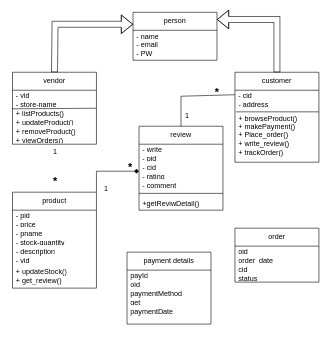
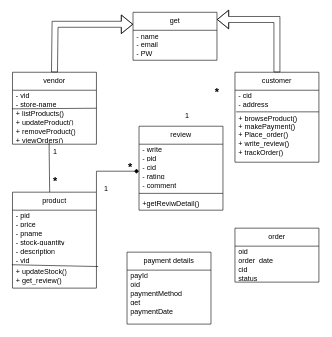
  <mxCell id="0" />
  <mxCell id="1" parent="0" />
  <mxCell id="2" value="vendor" style="swimlane;fontStyle=0;childLayout=stackLayout;horizontal=1;startSize=30;horizontalStack=0;resizeParent=1;resizeParentMax=0;resizeLast=0;collapsible=1;marginBottom=0;whiteSpace=wrap;html=1;" vertex="1" parent="1"><mxGeometry x="20" y="120" width="140" height="120" as="geometry" /></mxCell>
  <mxCell id="3" value="&lt;div&gt;- vid&lt;/div&gt;- store-name" style="text;strokeColor=none;fillColor=none;align=left;verticalAlign=middle;spacingLeft=4;spacingRight=4;overflow=hidden;points=[[0,0.5],[1,0.5]];portConstraint=eastwest;rotatable=0;whiteSpace=wrap;html=1;" vertex="1" parent="2"><mxGeometry y="30" width="140" height="30" as="geometry" /></mxCell>
  <mxCell id="4" value="" style="endArrow=none;html=1;rounded=0;entryX=1;entryY=0.1;entryDx=0;entryDy=0;entryPerimeter=0;exitX=-0.007;exitY=1.133;exitDx=0;exitDy=0;exitPerimeter=0;" edge="1" parent="2"><mxGeometry width="50" height="50" relative="1" as="geometry"><mxPoint x="-0.98" y="60.99" as="sourcePoint" /><mxPoint x="140" y="60" as="targetPoint" /></mxGeometry></mxCell>
  <mxCell id="5" value="+ listProducts()&lt;div&gt;&lt;/div&gt;&lt;div&gt;+ updateProduct()&lt;span style=&quot;color: rgba(0, 0, 0, 0); font-family: monospace; font-size: 0px; text-wrap: nowrap; background-color: initial;&quot;&gt;%3CmxGraphModel%3E%3Croot%3E%3CmxCell%20id%3D%220%22%2F%3E%3CmxCell%20id%3D%221%22%20parent%3D%220%22%2F%3E%3CmxCell%20id%3D%222%22%20value%3D%22%26lt%3Bdiv%26gt%3B-%20vid%26lt%3B%2Fdiv%26gt%3B-%20store-name%22%20style%3D%22text%3BstrokeColor%3Dnone%3BfillColor%3Dnone%3Balign%3Dleft%3BverticalAlign%3Dmiddle%3BspacingLeft%3D4%3BspacingRight%3D4%3Boverflow%3Dhidden%3Bpoints%3D%5B%5B0%2C0.5%5D%2C%5B1%2C0.5%5D%5D%3BportConstraint%3Deastwest%3Brotatable%3D0%3BwhiteSpace%3Dwrap%3Bhtml%3D1%3B%22%20vertex%3D%221%22%20parent%3D%221%22%3E%3CmxGeometry%20x%3D%22139%22%20y%3D%22170%22%20width%3D%22140%22%20height%3D%2230%22%20as%3D%22geometry%22%2F%3E%3C%2FmxCell%3E%3C%2Froot%3E%3C%2FmxGraphModel%3E&lt;/span&gt;&lt;span style=&quot;color: rgba(0, 0, 0, 0); font-family: monospace; font-size: 0px; text-wrap: nowrap; background-color: initial;&quot;&gt;%3CmxGraphModel%3E%3Croot%3E%3CmxCell%20id%3D%220%22%2F%3E%3CmxCell%20id%3D%221%22%20parent%3D%220%22%2F%3E%3CmxCell%20id%3D%222%22%20value%3D%22%26lt%3Bdiv%26gt%3B-%20vid%26lt%3B%2Fdiv%26gt%3B-%20store-name%22%20style%3D%22text%3BstrokeColor%3Dnone%3BfillColor%3Dnone%3Balign%3Dleft%3BverticalAlign%3Dmiddle%3BspacingLeft%3D4%3BspacingRight%3D4%3Boverflow%3Dhidden%3Bpoints%3D%5B%5B0%2C0.5%5D%2C%5B1%2C0.5%5D%5D%3BportConstraint%3Deastwest%3Brotatable%3D0%3BwhiteSpace%3Dwrap%3Bhtml%3D1%3B%22%20vertex%3D%221%22%20parent%3D%221%22%3E%3CmxGeometry%20x%3D%22139%22%20y%3D%22170%22%20width%3D%22140%22%20height%3D%2230%22%20as%3D%22geometry%22%2F%3E%3C%2FmxCell%3E%3C%2Froot%3E%3C%2FmxGraphModel%3E&lt;/span&gt;&lt;/div&gt;" style="text;strokeColor=none;fillColor=none;align=left;verticalAlign=middle;spacingLeft=4;spacingRight=4;overflow=hidden;points=[[0,0.5],[1,0.5]];portConstraint=eastwest;rotatable=0;whiteSpace=wrap;html=1;" vertex="1" parent="2"><mxGeometry y="60" width="140" height="30" as="geometry" /></mxCell>
  <mxCell id="6" value="+ removeProduct()&lt;div&gt;&lt;/div&gt;&lt;div&gt;+ viewOrders()&lt;/div&gt;" style="text;strokeColor=none;fillColor=none;align=left;verticalAlign=middle;spacingLeft=4;spacingRight=4;overflow=hidden;points=[[0,0.5],[1,0.5]];portConstraint=eastwest;rotatable=0;whiteSpace=wrap;html=1;" vertex="1" parent="2"><mxGeometry y="90" width="140" height="30" as="geometry" /></mxCell>
  <mxCell id="7" value="review" style="swimlane;fontStyle=0;childLayout=stackLayout;horizontal=1;startSize=30;horizontalStack=0;resizeParent=1;resizeParentMax=0;resizeLast=0;collapsible=1;marginBottom=0;whiteSpace=wrap;html=1;" vertex="1" parent="1"><mxGeometry x="231" y="210" width="140" height="140" as="geometry" /></mxCell>
  <mxCell id="8" value="- write&lt;div&gt;- pid&lt;/div&gt;" style="text;strokeColor=none;fillColor=none;align=left;verticalAlign=middle;spacingLeft=4;spacingRight=4;overflow=hidden;points=[[0,0.5],[1,0.5]];portConstraint=eastwest;rotatable=0;whiteSpace=wrap;html=1;" vertex="1" parent="7"><mxGeometry y="30" width="140" height="30" as="geometry" /></mxCell>
  <mxCell id="9" value="- cid&lt;div&gt;- rating&lt;/div&gt;" style="text;strokeColor=none;fillColor=none;align=left;verticalAlign=middle;spacingLeft=4;spacingRight=4;overflow=hidden;points=[[0,0.5],[1,0.5]];portConstraint=eastwest;rotatable=0;whiteSpace=wrap;html=1;" vertex="1" parent="7"><mxGeometry y="60" width="140" height="30" as="geometry" /></mxCell>
  <mxCell id="10" value="- comment&lt;div&gt;&lt;br&gt;&lt;/div&gt;" style="text;strokeColor=none;fillColor=none;align=left;verticalAlign=middle;spacingLeft=4;spacingRight=4;overflow=hidden;points=[[0,0.5],[1,0.5]];portConstraint=eastwest;rotatable=0;whiteSpace=wrap;html=1;" vertex="1" parent="7"><mxGeometry y="90" width="140" height="30" as="geometry" /></mxCell>
  <mxCell id="11" value="&lt;div&gt;+getReviwDetail()&lt;/div&gt;&lt;div&gt;&lt;br&gt;&lt;/div&gt;" style="text;strokeColor=none;fillColor=none;align=left;verticalAlign=middle;spacingLeft=4;spacingRight=4;overflow=hidden;points=[[0,0.5],[1,0.5]];portConstraint=eastwest;rotatable=0;whiteSpace=wrap;html=1;" vertex="1" parent="7"><mxGeometry y="120" width="140" height="20" as="geometry" /></mxCell>
  <mxCell id="12" value="" style="endArrow=none;html=1;rounded=0;entryX=1;entryY=0.5;entryDx=0;entryDy=0;exitX=0;exitY=0.5;exitDx=0;exitDy=0;" edge="1" parent="7"><mxGeometry width="50" height="50" relative="1" as="geometry"><mxPoint y="112" as="sourcePoint" /><mxPoint x="140" y="112" as="targetPoint" /></mxGeometry></mxCell>
  <mxCell id="13" value="order" style="swimlane;fontStyle=0;childLayout=stackLayout;horizontal=1;startSize=30;horizontalStack=0;resizeParent=1;resizeParentMax=0;resizeLast=0;collapsible=1;marginBottom=0;whiteSpace=wrap;html=1;" vertex="1" parent="1"><mxGeometry x="391" y="380" width="140" height="90" as="geometry" /></mxCell>
  <mxCell id="14" value="oid&lt;div&gt;order_date&lt;/div&gt;" style="text;strokeColor=none;fillColor=none;align=left;verticalAlign=middle;spacingLeft=4;spacingRight=4;overflow=hidden;points=[[0,0.5],[1,0.5]];portConstraint=eastwest;rotatable=0;whiteSpace=wrap;html=1;" vertex="1" parent="13"><mxGeometry y="30" width="140" height="30" as="geometry" /></mxCell>
  <mxCell id="15" value="cid&lt;div&gt;status&lt;/div&gt;" style="text;strokeColor=none;fillColor=none;align=left;verticalAlign=middle;spacingLeft=4;spacingRight=4;overflow=hidden;points=[[0,0.5],[1,0.5]];portConstraint=eastwest;rotatable=0;whiteSpace=wrap;html=1;" vertex="1" parent="13"><mxGeometry y="60" width="140" height="30" as="geometry" /></mxCell>
  <mxCell id="16" style="edgeStyle=orthogonalEdgeStyle;rounded=0;orthogonalLoop=1;jettySize=auto;html=1;exitX=1;exitY=0;exitDx=0;exitDy=0;entryX=0;entryY=0.5;entryDx=0;entryDy=0;endArrow=diamond;" edge="1" parent="1" source="17" target="9"><mxGeometry relative="1" as="geometry" /></mxCell>
  <mxCell id="17" value="product" style="swimlane;fontStyle=0;childLayout=stackLayout;horizontal=1;startSize=30;horizontalStack=0;resizeParent=1;resizeParentMax=0;resizeLast=0;collapsible=1;marginBottom=0;whiteSpace=wrap;html=1;" vertex="1" parent="1"><mxGeometry x="20" y="320" width="140" height="160" as="geometry" /></mxCell>
  <mxCell id="18" value="- pid&lt;div&gt;- price&lt;/div&gt;" style="text;strokeColor=none;fillColor=none;align=left;verticalAlign=middle;spacingLeft=4;spacingRight=4;overflow=hidden;points=[[0,0.5],[1,0.5]];portConstraint=eastwest;rotatable=0;whiteSpace=wrap;html=1;" vertex="1" parent="17"><mxGeometry y="30" width="140" height="30" as="geometry" /></mxCell>
  <mxCell id="19" value="- pname&lt;div&gt;- stock-quantity&lt;/div&gt;" style="text;strokeColor=none;fillColor=none;align=left;verticalAlign=middle;spacingLeft=4;spacingRight=4;overflow=hidden;points=[[0,0.5],[1,0.5]];portConstraint=eastwest;rotatable=0;whiteSpace=wrap;html=1;" vertex="1" parent="17"><mxGeometry y="60" width="140" height="30" as="geometry" /></mxCell>
  <mxCell id="20" value="- description&lt;div&gt;- vid&lt;/div&gt;" style="text;strokeColor=none;fillColor=none;align=left;verticalAlign=middle;spacingLeft=4;spacingRight=4;overflow=hidden;points=[[0,0.5],[1,0.5]];portConstraint=eastwest;rotatable=0;whiteSpace=wrap;html=1;" vertex="1" parent="17"><mxGeometry y="90" width="140" height="30" as="geometry" /></mxCell>
  <mxCell id="21" value="+ updateStock()&lt;div&gt;+ get_review()&lt;/div&gt;" style="text;strokeColor=none;fillColor=none;align=left;verticalAlign=middle;spacingLeft=4;spacingRight=4;overflow=hidden;points=[[0,0.5],[1,0.5]];portConstraint=eastwest;rotatable=0;whiteSpace=wrap;html=1;" vertex="1" parent="17"><mxGeometry y="120" width="140" height="40" as="geometry" /></mxCell>
+ <mxCell id="22" value="" style="endArrow=none;html=1;rounded=0;exitX=-0.007;exitY=1.033;exitDx=0;exitDy=0;exitPerimeter=0;entryX=1.021;entryY=0.1;entryDx=0;entryDy=0;entryPerimeter=0;" edge="1" parent="17" source="20" target="21"><mxGeometry width="50" height="50" relative="1" as="geometry"><mxPoint x="251" y="80" as="sourcePoint" /><mxPoint x="141" y="120" as="targetPoint" /></mxGeometry></mxCell>
  <mxCell id="23" value="customer" style="swimlane;fontStyle=0;childLayout=stackLayout;horizontal=1;startSize=30;horizontalStack=0;resizeParent=1;resizeParentMax=0;resizeLast=0;collapsible=1;marginBottom=0;whiteSpace=wrap;html=1;" vertex="1" parent="1"><mxGeometry x="391" y="120" width="140" height="150" as="geometry" /></mxCell>
  <mxCell id="24" value="&lt;div&gt;- cid&lt;/div&gt;- address" style="text;strokeColor=none;fillColor=none;align=left;verticalAlign=middle;spacingLeft=4;spacingRight=4;overflow=hidden;points=[[0,0.5],[1,0.5]];portConstraint=eastwest;rotatable=0;whiteSpace=wrap;html=1;" vertex="1" parent="23"><mxGeometry y="30" width="140" height="30" as="geometry" /></mxCell>
  <mxCell id="25" value="+ browseProduct()&lt;div&gt;&lt;/div&gt;&lt;div&gt;+ makePayment()&lt;/div&gt;&lt;div&gt;+ Place_order()&lt;/div&gt;&lt;div&gt;+ write_review()&lt;/div&gt;&lt;div&gt;+ trackOrder()&lt;/div&gt;" style="text;strokeColor=none;fillColor=none;align=left;verticalAlign=middle;spacingLeft=4;spacingRight=4;overflow=hidden;points=[[0,0.5],[1,0.5]];portConstraint=eastwest;rotatable=0;whiteSpace=wrap;html=1;" vertex="1" parent="23"><mxGeometry y="60" width="140" height="90" as="geometry" /></mxCell>
  <mxCell id="26" value="" style="endArrow=none;html=1;rounded=0;entryX=0.014;entryY=0.067;entryDx=0;entryDy=0;entryPerimeter=0;exitX=1;exitY=0.067;exitDx=0;exitDy=0;exitPerimeter=0;" edge="1" parent="23" source="25" target="25"><mxGeometry width="50" height="50" relative="1" as="geometry"><mxPoint x="-120" y="290" as="sourcePoint" /><mxPoint x="-70" y="240" as="targetPoint" /></mxGeometry></mxCell>
- <mxCell id="27" value="person" style="swimlane;fontStyle=0;childLayout=stackLayout;horizontal=1;startSize=30;horizontalStack=0;resizeParent=1;resizeParentMax=0;resizeLast=0;collapsible=1;marginBottom=0;whiteSpace=wrap;html=1;" vertex="1" parent="1"><mxGeometry x="221" y="20" width="140" height="80" as="geometry"><mxRectangle x="280" y="290" width="80" height="30" as="alternateBounds" /></mxGeometry></mxCell>
+ <mxCell id="27" value="get" style="swimlane;fontStyle=0;childLayout=stackLayout;horizontal=1;startSize=30;horizontalStack=0;resizeParent=1;resizeParentMax=0;resizeLast=0;collapsible=1;marginBottom=0;whiteSpace=wrap;html=1;" vertex="1" parent="1"><mxGeometry x="221" y="20" width="140" height="80" as="geometry"><mxRectangle x="280" y="290" width="80" height="30" as="alternateBounds" /></mxGeometry></mxCell>
  <mxCell id="28" value="&lt;div&gt;- name&lt;/div&gt;- email&lt;div&gt;- PW&lt;/div&gt;" style="text;strokeColor=none;fillColor=none;align=left;verticalAlign=middle;spacingLeft=4;spacingRight=4;overflow=hidden;points=[[0,0.5],[1,0.5]];portConstraint=eastwest;rotatable=0;whiteSpace=wrap;html=1;" vertex="1" parent="27"><mxGeometry y="30" width="140" height="50" as="geometry" /></mxCell>
  <mxCell id="29" value="payment details" style="swimlane;fontStyle=0;childLayout=stackLayout;horizontal=1;startSize=30;horizontalStack=0;resizeParent=1;resizeParentMax=0;resizeLast=0;collapsible=1;marginBottom=0;whiteSpace=wrap;html=1;" vertex="1" parent="1"><mxGeometry x="211" y="420" width="140" height="120" as="geometry" /></mxCell>
  <mxCell id="30" value="payId&lt;div&gt;oid&lt;/div&gt;" style="text;strokeColor=none;fillColor=none;align=left;verticalAlign=middle;spacingLeft=4;spacingRight=4;overflow=hidden;points=[[0,0.5],[1,0.5]];portConstraint=eastwest;rotatable=0;whiteSpace=wrap;html=1;" vertex="1" parent="29"><mxGeometry y="30" width="140" height="30" as="geometry" /></mxCell>
  <mxCell id="31" value="paymentMethod&lt;div&gt;get&lt;/div&gt;" style="text;strokeColor=none;fillColor=none;align=left;verticalAlign=middle;spacingLeft=4;spacingRight=4;overflow=hidden;points=[[0,0.5],[1,0.5]];portConstraint=eastwest;rotatable=0;whiteSpace=wrap;html=1;" vertex="1" parent="29"><mxGeometry y="60" width="140" height="30" as="geometry" /></mxCell>
  <mxCell id="32" value="paymentDate&lt;div&gt;&lt;br&gt;&lt;/div&gt;" style="text;strokeColor=none;fillColor=none;align=left;verticalAlign=middle;spacingLeft=4;spacingRight=4;overflow=hidden;points=[[0,0.5],[1,0.5]];portConstraint=eastwest;rotatable=0;whiteSpace=wrap;html=1;" vertex="1" parent="29"><mxGeometry y="90" width="140" height="30" as="geometry" /></mxCell>
+ <mxCell id="33" value="" style="endArrow=none;html=1;rounded=0;exitX=0.443;exitY=0;exitDx=0;exitDy=0;exitPerimeter=0;entryX=0.436;entryY=0.933;entryDx=0;entryDy=0;entryPerimeter=0;" edge="1" parent="1" source="17" target="6"><mxGeometry width="50" height="50" relative="1" as="geometry"><mxPoint x="271" y="400" as="sourcePoint" /><mxPoint x="91" y="260" as="targetPoint" /></mxGeometry></mxCell>
  <mxCell id="34" value="1" style="text;html=1;align=center;verticalAlign=middle;resizable=0;points=[];autosize=1;strokeColor=none;fillColor=none;" vertex="1" parent="1"><mxGeometry x="76" y="238" width="30" height="30" as="geometry" /></mxCell>
  <mxCell id="35" value="&lt;b&gt;&lt;font style=&quot;font-size: 18px;&quot;&gt;*&lt;/font&gt;&lt;/b&gt;" style="text;html=1;align=center;verticalAlign=middle;resizable=0;points=[];autosize=1;strokeColor=none;fillColor=none;" vertex="1" parent="1"><mxGeometry x="76" y="283" width="30" height="40" as="geometry" /></mxCell>
  <mxCell id="36" value="1" style="text;html=1;align=center;verticalAlign=middle;resizable=0;points=[];autosize=1;strokeColor=none;fillColor=none;" vertex="1" parent="1"><mxGeometry x="161" y="300" width="30" height="30" as="geometry" /></mxCell>
  <mxCell id="37" value="&lt;b&gt;&lt;font style=&quot;font-size: 18px;&quot;&gt;*&lt;/font&gt;&lt;/b&gt;" style="text;html=1;align=center;verticalAlign=middle;resizable=0;points=[];autosize=1;strokeColor=none;fillColor=none;" vertex="1" parent="1"><mxGeometry x="201" y="260" width="30" height="40" as="geometry" /></mxCell>
- <mxCell id="38" value="" style="endArrow=none;html=1;rounded=0;entryX=0.5;entryY=0;entryDx=0;entryDy=0;exitX=0;exitY=0.25;exitDx=0;exitDy=0;" edge="1" parent="1" source="23" target="7"><mxGeometry width="50" height="50" relative="1" as="geometry"><mxPoint x="271" y="410" as="sourcePoint" /><mxPoint x="321" y="360" as="targetPoint" /><Array as="points"><mxPoint x="301" y="160" /></Array></mxGeometry></mxCell>
  <mxCell id="39" value="1" style="text;html=1;align=center;verticalAlign=middle;resizable=0;points=[];autosize=1;strokeColor=none;fillColor=none;" vertex="1" parent="1"><mxGeometry x="296" y="178" width="30" height="30" as="geometry" /></mxCell>
  <mxCell id="40" value="&lt;b&gt;&lt;font style=&quot;font-size: 18px;&quot;&gt;&lt;br&gt;*&lt;/font&gt;&lt;/b&gt;" style="text;html=1;align=center;verticalAlign=middle;resizable=0;points=[];autosize=1;strokeColor=none;fillColor=none;" vertex="1" parent="1"><mxGeometry x="346" y="113" width="30" height="60" as="geometry" /></mxCell>
  <mxCell id="41" value="" style="shape=flexArrow;endArrow=classic;html=1;rounded=0;exitX=0.5;exitY=0;exitDx=0;exitDy=0;entryX=0;entryY=0.25;entryDx=0;entryDy=0;" edge="1" parent="1" source="2" target="27"><mxGeometry width="50" height="50" relative="1" as="geometry"><mxPoint x="271" y="410" as="sourcePoint" /><mxPoint x="321" y="360" as="targetPoint" /><Array as="points"><mxPoint x="91" y="40" /></Array></mxGeometry></mxCell>
  <mxCell id="42" value="" style="shape=flexArrow;endArrow=classic;html=1;rounded=0;entryX=1;entryY=0.15;entryDx=0;entryDy=0;entryPerimeter=0;exitX=0.5;exitY=0;exitDx=0;exitDy=0;" edge="1" parent="1" source="23" target="27"><mxGeometry width="50" height="50" relative="1" as="geometry"><mxPoint x="271" y="410" as="sourcePoint" /><mxPoint x="321" y="360" as="targetPoint" /><Array as="points"><mxPoint x="461" y="32" /></Array></mxGeometry></mxCell>
